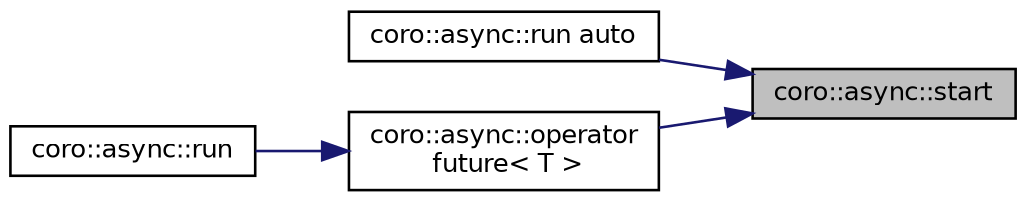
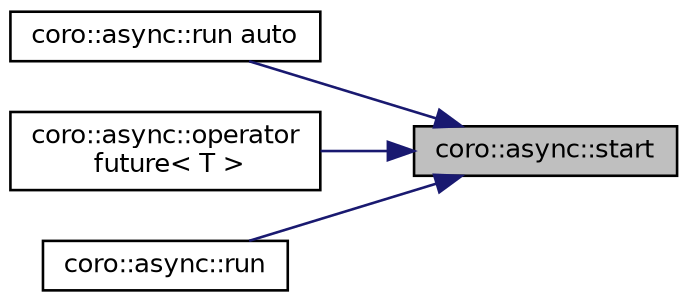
  digraph {
    rankdir=RL
    node [color=black fillcolor=white fontname=Helvetica fontsize=10 shape=record style=filled]
    edge [color=midnightblue dir=back fontname=Helvetica fontsize=10 labelfontname=Helvetica labelfontsize=10 style=solid]
    n1 [fillcolor=grey75 fontcolor=black height=0.2 label="coro::async::start" width=0.4]
    n2 [height=0.2 label="coro::async::run auto" width=0.4]
    n3 [height=0.2 label="coro::async::operator\l future\< T \>" width=0.4]
    n4 [height=0.2 label="coro::async::run" width=0.4]
    n1 -> n2
    n1 -> n3
-   n3 -> n4
+   n1 -> n4
  }
